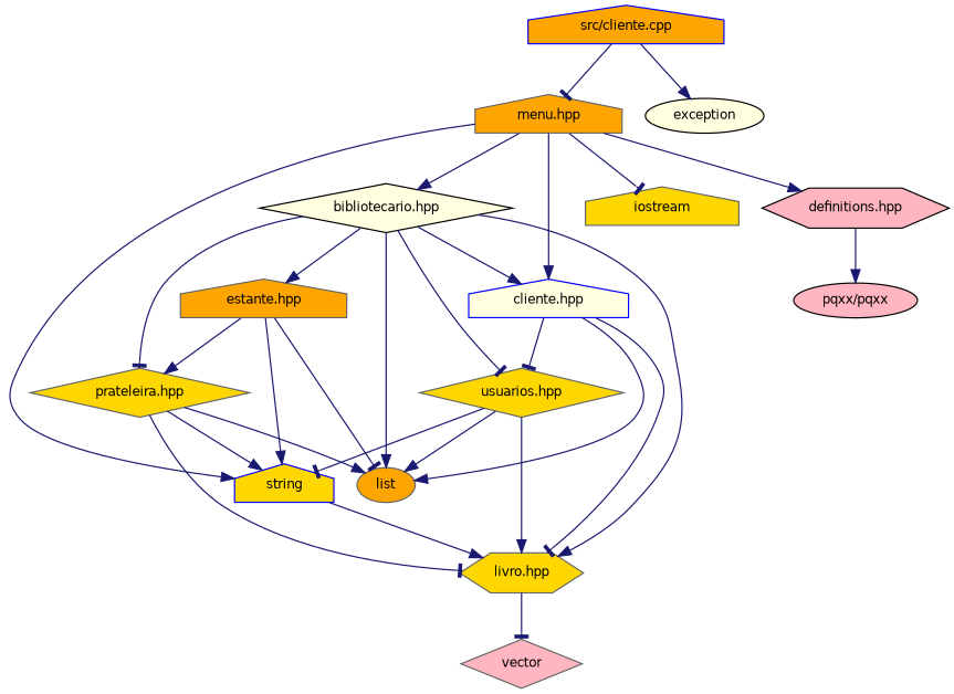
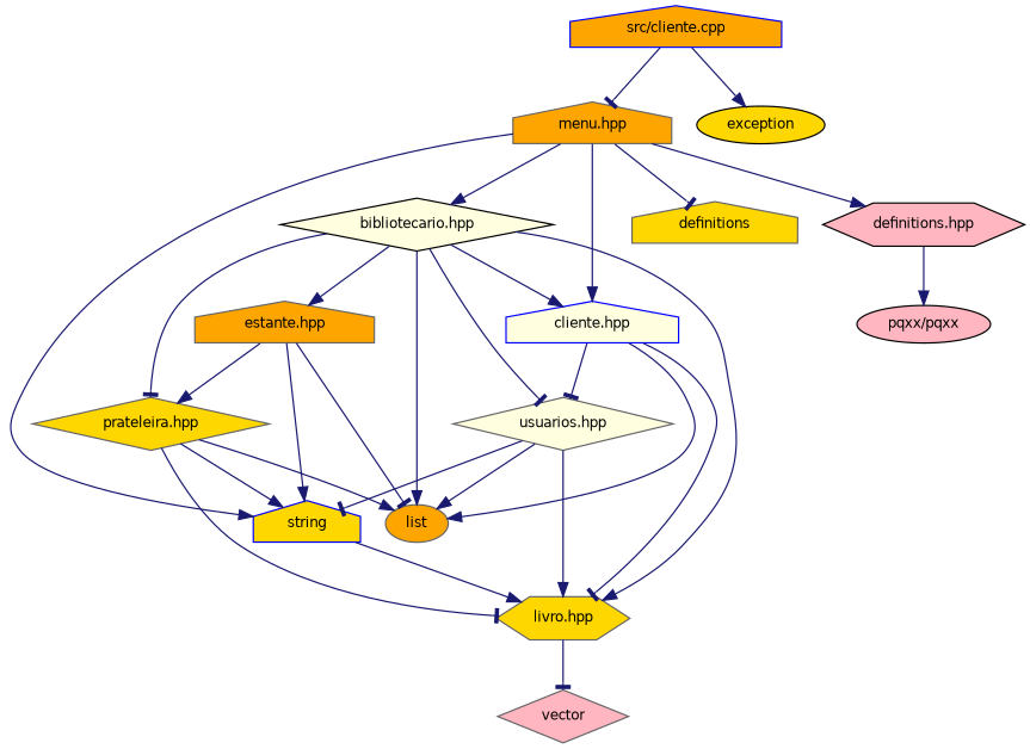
  digraph {
    node [color=gray40 fillcolor=gold fontname=Helvetica fontsize=10 shape=house style=filled]
    edge [arrowhead=normal color=midnightblue fontname=Helvetica fontsize=10 labelfontname=Helvetica labelfontsize=10 style=solid]
    n1 [color=blue fillcolor=orange fontcolor=black height=0.2 label="src/cliente.cpp" width=0.4]
    n2 [fillcolor=orange height=0.2 label="menu.hpp" width=0.4]
-   n3 [color=black fillcolor=lightyellow height=0.2 label=exception shape=ellipse width=0.4]
+   n3 [color=black height=0.2 label=exception shape=ellipse width=0.4]
    n4 [color=black fillcolor=lightyellow height=0.2 label="bibliotecario.hpp" shape=diamond width=0.4]
    n5 [color=blue fillcolor=lightyellow height=0.2 label="cliente.hpp" width=0.4]
    n6 [color=blue height=0.2 label=string width=0.4]
-   n7 [height=0.2 label=iostream width=0.4]
+   n7 [height=0.2 label=definitions width=0.4]
    n8 [color=black fillcolor=lightpink height=0.2 label="definitions.hpp" shape=hexagon width=0.4]
    n9 [height=0.2 label="livro.hpp" shape=hexagon width=0.4]
-   n10 [height=0.2 label="usuarios.hpp" shape=diamond width=0.4]
+   n10 [fillcolor=lightyellow height=0.2 label="usuarios.hpp" shape=diamond width=0.4]
    n11 [fillcolor=orange height=0.2 label=list shape=ellipse width=0.4]
    n12 [fillcolor=orange height=0.2 label="estante.hpp" width=0.4]
    n13 [height=0.2 label="prateleira.hpp" shape=diamond width=0.4]
    n14 [color=black fillcolor=lightpink height=0.2 label="pqxx/pqxx" shape=ellipse width=0.4]
    n15 [fillcolor=lightpink height=0.2 label=vector shape=diamond width=0.4]
    n1 -> n2 [arrowhead=tee]
    n1 -> n3
    n2 -> n4
    n2 -> n5
    n2 -> n6
    n2 -> n7 [arrowhead=tee]
    n2 -> n8
    n4 -> n5
    n4 -> n9
    n4 -> n10 [arrowhead=tee]
    n4 -> n11
    n4 -> n12
    n4 -> n13 [arrowhead=tee]
    n5 -> n9 [arrowhead=tee]
    n5 -> n10 [arrowhead=tee]
    n5 -> n11
    n6 -> n9
    n8 -> n14
    n9 -> n15 [arrowhead=tee]
    n10 -> n6 [arrowhead=tee]
    n10 -> n9
    n10 -> n11
    n12 -> n6
    n12 -> n11 [arrowhead=tee]
    n12 -> n13
    n13 -> n6
    n13 -> n9 [arrowhead=tee]
    n13 -> n11
  }
